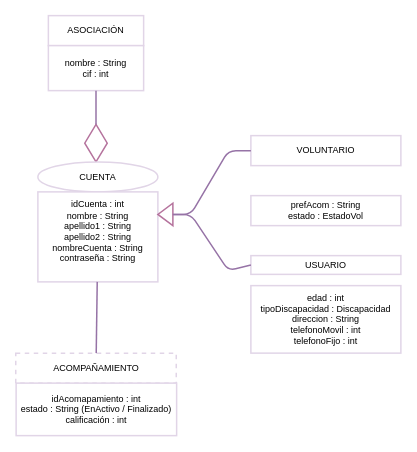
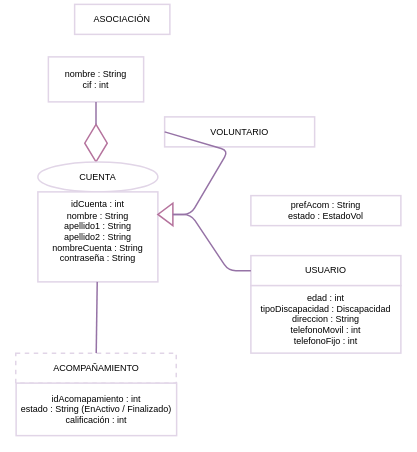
  <mxCell id="0" />
  <mxCell id="1" parent="0" />
- <mxCell id="2" value="ASOCIACIÓN" style="rounded=0;whiteSpace=wrap;html=1;strokeWidth=2;strokeColor=#E1D5E7;" parent="1" vertex="1"><mxGeometry x="64" y="20" width="127" height="40" as="geometry" /></mxCell>
- <mxCell id="3" value="nombre : String&lt;br&gt;cif : int" style="rounded=0;whiteSpace=wrap;html=1;strokeWidth=2;strokeColor=#E1D5E7;" parent="1" vertex="1"><mxGeometry x="64" y="60" width="127" height="60" as="geometry" /></mxCell>
- <mxCell id="4" value="USUARIO" style="rounded=0;whiteSpace=wrap;html=1;strokeWidth=2;strokeColor=#E1D5E7;" parent="1" vertex="1"><mxGeometry x="334" y="340" width="200" height="25" as="geometry" /></mxCell>
+ <mxCell id="2" value="ASOCIACIÓN" style="rounded=0;whiteSpace=wrap;html=1;strokeWidth=2;strokeColor=#E1D5E7;" parent="1" vertex="1"><mxGeometry x="99" y="5" width="127" height="40" as="geometry" /></mxCell>
+ <mxCell id="3" value="nombre : String&lt;br&gt;cif : int" style="rounded=0;whiteSpace=wrap;html=1;strokeWidth=2;strokeColor=#E1D5E7;" parent="1" vertex="1"><mxGeometry x="64" y="75" width="127" height="60" as="geometry" /></mxCell>
+ <mxCell id="4" value="USUARIO" style="rounded=0;whiteSpace=wrap;html=1;strokeWidth=2;strokeColor=#E1D5E7;" parent="1" vertex="1"><mxGeometry x="334" y="340" width="200" height="40" as="geometry" /></mxCell>
  <mxCell id="5" value="edad : int&lt;br&gt;tipoDiscapacidad : Discapacidad&lt;br&gt;direccion : String&lt;br&gt;telefonoMovil : int&lt;br&gt;telefonoFijo : int" style="rounded=0;whiteSpace=wrap;html=1;strokeWidth=2;strokeColor=#E1D5E7;" parent="1" vertex="1"><mxGeometry x="334" y="380" width="200" height="90" as="geometry" /></mxCell>
  <mxCell id="6" value="" style="rhombus;whiteSpace=wrap;html=1;strokeColor=#B5739D;strokeWidth=2;fillColor=#FFFFFF;" parent="1" vertex="1"><mxGeometry x="112.5" y="165" width="30" height="50" as="geometry" /></mxCell>
  <mxCell id="7" value="" style="endArrow=none;html=1;strokeWidth=2;fillColor=#e1d5e7;strokeColor=#9673a6;exitX=0.5;exitY=0;exitDx=0;exitDy=0;entryX=0.5;entryY=1;entryDx=0;entryDy=0;" parent="1" source="6" target="3" edge="1"><mxGeometry width="50" height="50" relative="1" as="geometry"><mxPoint x="-40" y="110" as="sourcePoint" /><mxPoint x="50" y="40" as="targetPoint" /><Array as="points" /></mxGeometry></mxCell>
- <mxCell id="8" value="VOLUNTARIO" style="rounded=0;whiteSpace=wrap;html=1;strokeWidth=2;strokeColor=#E1D5E7;" parent="1" vertex="1"><mxGeometry x="334" y="180" width="200" height="40" as="geometry" /></mxCell>
+ <mxCell id="8" value="VOLUNTARIO" style="rounded=0;whiteSpace=wrap;html=1;strokeWidth=2;strokeColor=#E1D5E7;" parent="1" vertex="1"><mxGeometry x="219" y="155" width="200" height="40" as="geometry" /></mxCell>
  <mxCell id="9" value="&lt;span style=&quot;white-space: normal&quot;&gt;prefAcom : String&lt;br&gt;estado : EstadoVol&lt;br&gt;&lt;/span&gt;" style="rounded=0;whiteSpace=wrap;html=1;strokeWidth=2;strokeColor=#E1D5E7;" parent="1" vertex="1"><mxGeometry x="334" y="260" width="200" height="40" as="geometry" /></mxCell>
  <mxCell id="10" value="CUENTA" style="ellipse;whiteSpace=wrap;html=1;strokeWidth=2;strokeColor=#E1D5E7;" parent="1" vertex="1"><mxGeometry x="50" y="215" width="160" height="40" as="geometry" /></mxCell>
  <mxCell id="11" value="&lt;span style=&quot;white-space: normal&quot;&gt;idCuenta : int&lt;br&gt;nombre : String&lt;/span&gt;&lt;br style=&quot;white-space: normal&quot;&gt;&lt;span style=&quot;white-space: normal&quot;&gt;apellido1 : String&lt;/span&gt;&lt;br style=&quot;white-space: normal&quot;&gt;&lt;span style=&quot;white-space: normal&quot;&gt;apellido2 : String&lt;/span&gt;&lt;br style=&quot;white-space: normal&quot;&gt;&lt;span style=&quot;white-space: normal&quot;&gt;nombreCuenta : String&lt;/span&gt;&lt;br style=&quot;white-space: normal&quot;&gt;&lt;span style=&quot;white-space: normal&quot;&gt;contraseña : String&lt;br&gt;&lt;br&gt;&lt;/span&gt;" style="rounded=0;whiteSpace=wrap;html=1;strokeWidth=2;strokeColor=#E1D5E7;" parent="1" vertex="1"><mxGeometry x="50" y="255" width="160" height="120" as="geometry" /></mxCell>
  <mxCell id="12" value="" style="triangle;whiteSpace=wrap;html=1;strokeColor=#B5739D;strokeWidth=2;fillColor=#FFFFFF;rotation=180;" parent="1" vertex="1"><mxGeometry x="210" y="270" width="20" height="30" as="geometry" /></mxCell>
  <mxCell id="13" value="" style="endArrow=none;html=1;strokeWidth=2;fillColor=#e1d5e7;strokeColor=#9673a6;exitX=0;exitY=0.5;exitDx=0;exitDy=0;entryX=0;entryY=0.5;entryDx=0;entryDy=0;" parent="1" source="8" target="12" edge="1"><mxGeometry width="50" height="50" relative="1" as="geometry"><mxPoint x="247.5" y="235" as="sourcePoint" /><mxPoint x="247.5" y="190" as="targetPoint" /><Array as="points"><mxPoint x="304" y="200" /><mxPoint x="254" y="285" /></Array></mxGeometry></mxCell>
  <mxCell id="14" value="" style="endArrow=none;html=1;strokeWidth=2;fillColor=#e1d5e7;strokeColor=#9673a6;exitX=0;exitY=0.5;exitDx=0;exitDy=0;entryX=0;entryY=0.5;entryDx=0;entryDy=0;" parent="1" source="4" target="12" edge="1"><mxGeometry width="50" height="50" relative="1" as="geometry"><mxPoint x="364" y="210" as="sourcePoint" /><mxPoint x="240" y="305" as="targetPoint" /><Array as="points"><mxPoint x="304" y="360" /><mxPoint x="254" y="285" /></Array></mxGeometry></mxCell>
  <mxCell id="15" value="ACOMPAÑAMIENTO" style="rounded=0;whiteSpace=wrap;html=1;strokeWidth=2;strokeColor=#E1D5E7;dashed=1;" parent="1" vertex="1"><mxGeometry x="20.5" y="470" width="214" height="40" as="geometry" /></mxCell>
  <mxCell id="16" value="&lt;span style=&quot;white-space: normal&quot;&gt;idAcomapamiento : int&lt;br&gt;estado : String (EnActivo / Finalizado)&lt;br&gt;calificación : int&lt;br&gt;&lt;/span&gt;" style="rounded=0;whiteSpace=wrap;html=1;strokeWidth=2;strokeColor=#E1D5E7;" parent="1" vertex="1"><mxGeometry x="21" y="510" width="214" height="70" as="geometry" /></mxCell>
  <mxCell id="17" value="" style="endArrow=none;html=1;strokeWidth=2;fillColor=#e1d5e7;strokeColor=#9673a6;" parent="1" source="15" target="11" edge="1"><mxGeometry width="50" height="50" relative="1" as="geometry"><mxPoint x="137.5" y="175" as="sourcePoint" /><mxPoint x="137.5" y="130" as="targetPoint" /><Array as="points" /></mxGeometry></mxCell>
